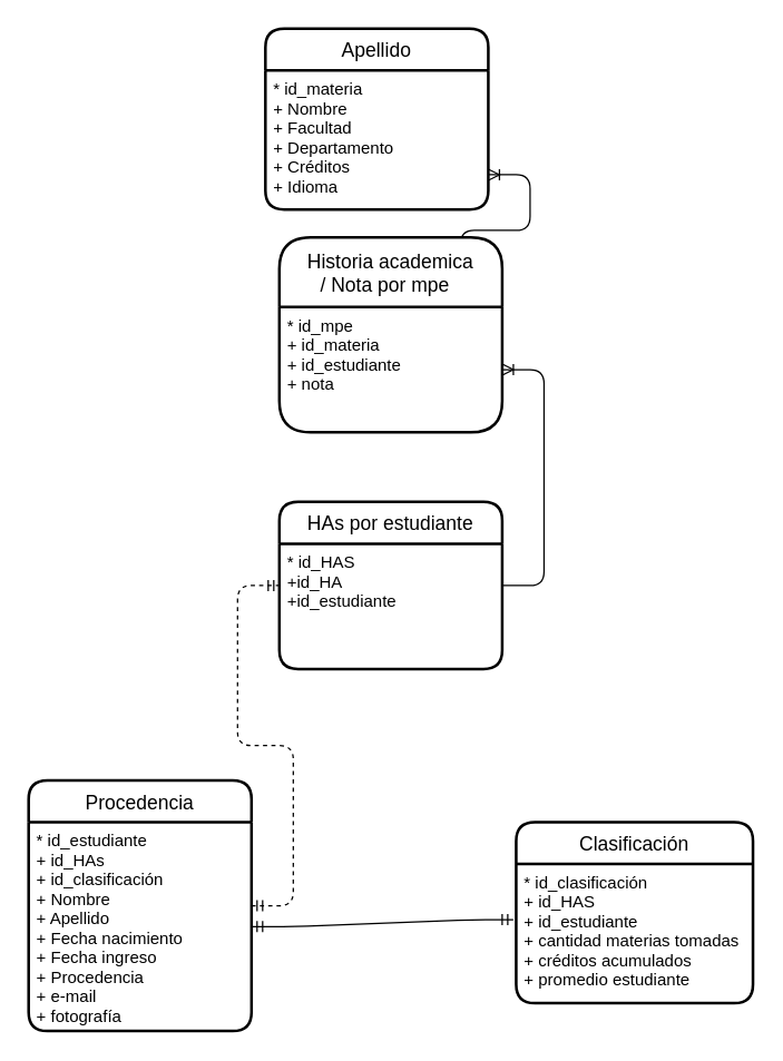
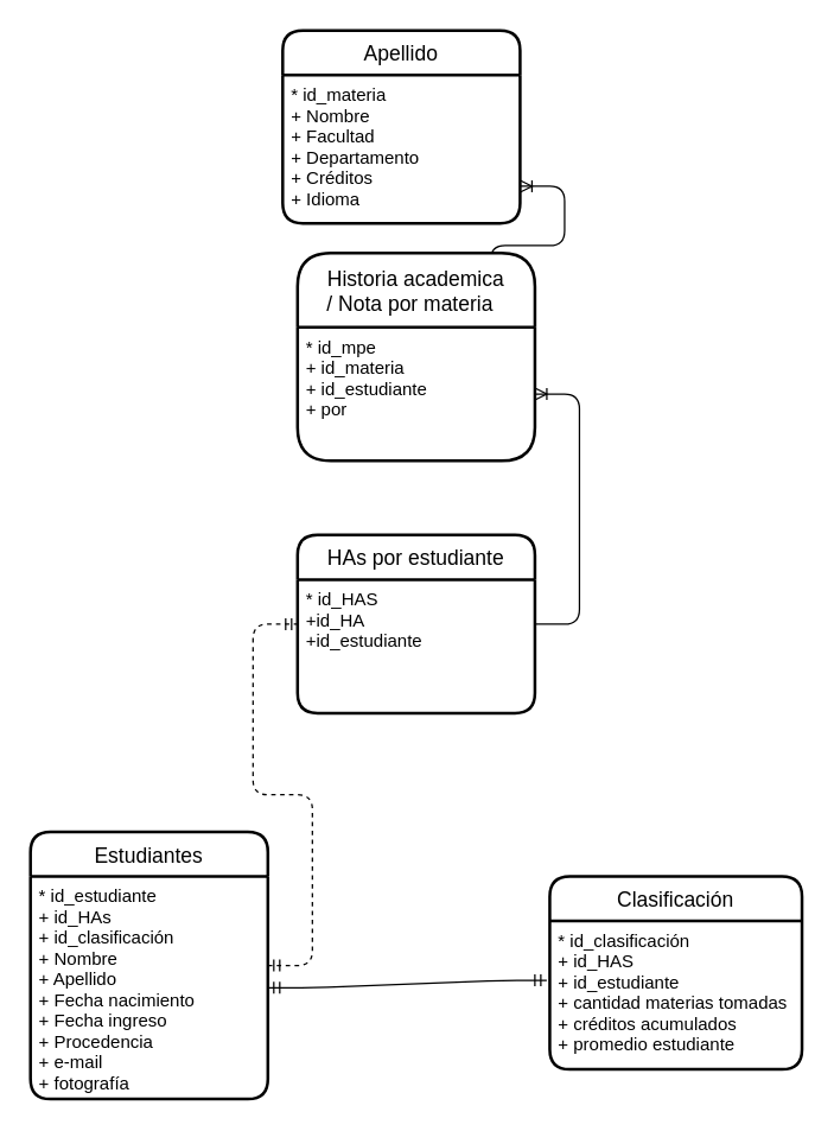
  <mxCell id="0" />
  <mxCell id="1" parent="0" />
  <mxCell id="2" value="Apellido" style="swimlane;childLayout=stackLayout;horizontal=1;startSize=30;horizontalStack=0;rounded=1;fontSize=14;fontStyle=0;strokeWidth=2;resizeParent=0;resizeLast=1;shadow=0;dashed=0;align=center;" parent="1" vertex="1"><mxGeometry x="190" y="20" width="160" height="130" as="geometry" /></mxCell>
  <mxCell id="3" value="* id_materia&#10;+ Nombre&#10;+ Facultad&#10;+ Departamento&#10;+ Créditos&#10;+ Idioma" style="align=left;strokeColor=none;fillColor=none;spacingLeft=4;fontSize=12;verticalAlign=top;resizable=0;rotatable=0;part=1;" parent="2" vertex="1"><mxGeometry y="30" width="160" height="100" as="geometry" /></mxCell>
  <mxCell id="4" value="Clasificación" style="swimlane;childLayout=stackLayout;horizontal=1;startSize=30;horizontalStack=0;rounded=1;fontSize=14;fontStyle=0;strokeWidth=2;resizeParent=0;resizeLast=1;shadow=0;dashed=0;align=center;" parent="1" vertex="1"><mxGeometry x="370" y="590" width="170" height="130" as="geometry" /></mxCell>
  <mxCell id="5" value="* id_clasificación&#10;+ id_HAS&#10;+ id_estudiante&#10;+ cantidad materias tomadas&#10;+ créditos acumulados&#10;+ promedio estudiante" style="align=left;strokeColor=none;fillColor=none;spacingLeft=4;fontSize=12;verticalAlign=top;resizable=0;rotatable=0;part=1;" parent="4" vertex="1"><mxGeometry y="30" width="170" height="100" as="geometry" /></mxCell>
- <mxCell id="6" value="Procedencia" style="swimlane;childLayout=stackLayout;horizontal=1;startSize=30;horizontalStack=0;rounded=1;fontSize=14;fontStyle=0;strokeWidth=2;resizeParent=0;resizeLast=1;shadow=0;dashed=0;align=center;" parent="1" vertex="1"><mxGeometry x="20" y="560" width="160" height="180" as="geometry" /></mxCell>
+ <mxCell id="6" value="Estudiantes" style="swimlane;childLayout=stackLayout;horizontal=1;startSize=30;horizontalStack=0;rounded=1;fontSize=14;fontStyle=0;strokeWidth=2;resizeParent=0;resizeLast=1;shadow=0;dashed=0;align=center;" parent="1" vertex="1"><mxGeometry x="20" y="560" width="160" height="180" as="geometry" /></mxCell>
  <mxCell id="7" value="* id_estudiante&#10;+ id_HAs&#10;+ id_clasificación&#10;+ Nombre&#10;+ Apellido&#10;+ Fecha nacimiento&#10;+ Fecha ingreso&#10;+ Procedencia&#10;+ e-mail&#10;+ fotografía" style="align=left;strokeColor=none;fillColor=none;spacingLeft=4;fontSize=12;verticalAlign=top;resizable=0;rotatable=0;part=1;" parent="6" vertex="1"><mxGeometry y="30" width="160" height="150" as="geometry" /></mxCell>
  <mxCell id="8" value="" style="edgeStyle=entityRelationEdgeStyle;fontSize=12;html=1;endArrow=ERoneToMany;entryX=1;entryY=0.75;entryDx=0;entryDy=0;exitX=1;exitY=0.25;exitDx=0;exitDy=0;" parent="1" source="10" target="3" edge="1"><mxGeometry width="100" height="100" relative="1" as="geometry"><mxPoint x="10" y="435" as="sourcePoint" /><mxPoint x="110" y="335" as="targetPoint" /></mxGeometry></mxCell>
  <mxCell id="9" value="" style="edgeStyle=entityRelationEdgeStyle;fontSize=12;html=1;endArrow=ERmandOne;startArrow=ERmandOne;exitX=-0.012;exitY=0.4;exitDx=0;exitDy=0;exitPerimeter=0;" parent="1" source="5" target="7" edge="1"><mxGeometry width="100" height="100" relative="1" as="geometry"><mxPoint x="-100" y="745" as="sourcePoint" /><mxPoint x="0" y="645" as="targetPoint" /></mxGeometry></mxCell>
- <mxCell id="10" value="Historia academica&#10;/ Nota por mpe  " style="swimlane;childLayout=stackLayout;horizontal=1;startSize=50;horizontalStack=0;rounded=1;fontSize=14;fontStyle=0;strokeWidth=2;resizeParent=0;resizeLast=1;shadow=0;dashed=0;align=center;" parent="1" vertex="1"><mxGeometry x="200" y="170" width="160" height="140" as="geometry" /></mxCell>
- <mxCell id="11" value="* id_mpe&#10;+ id_materia&#10;+ id_estudiante&#10;+ nota" style="align=left;strokeColor=none;fillColor=none;spacingLeft=4;fontSize=12;verticalAlign=top;resizable=0;rotatable=0;part=1;" parent="10" vertex="1"><mxGeometry y="50" width="160" height="90" as="geometry" /></mxCell>
+ <mxCell id="10" value="Historia academica&#10;/ Nota por materia  " style="swimlane;childLayout=stackLayout;horizontal=1;startSize=50;horizontalStack=0;rounded=1;fontSize=14;fontStyle=0;strokeWidth=2;resizeParent=0;resizeLast=1;shadow=0;dashed=0;align=center;" parent="1" vertex="1"><mxGeometry x="200" y="170" width="160" height="140" as="geometry" /></mxCell>
+ <mxCell id="11" value="* id_mpe&#10;+ id_materia&#10;+ id_estudiante&#10;+ por" style="align=left;strokeColor=none;fillColor=none;spacingLeft=4;fontSize=12;verticalAlign=top;resizable=0;rotatable=0;part=1;" parent="10" vertex="1"><mxGeometry y="50" width="160" height="90" as="geometry" /></mxCell>
  <mxCell id="12" value="HAs por estudiante" style="swimlane;childLayout=stackLayout;horizontal=1;startSize=30;horizontalStack=0;rounded=1;fontSize=14;fontStyle=0;strokeWidth=2;resizeParent=0;resizeLast=1;shadow=0;dashed=0;align=center;" vertex="1" parent="1"><mxGeometry x="200" y="360" width="160" height="120" as="geometry" /></mxCell>
  <mxCell id="13" value="* id_HAS&#10;+id_HA&#10;+id_estudiante" style="align=left;strokeColor=none;fillColor=none;spacingLeft=4;fontSize=12;verticalAlign=top;resizable=0;rotatable=0;part=1;" vertex="1" parent="12"><mxGeometry y="30" width="160" height="90" as="geometry" /></mxCell>
  <mxCell id="14" value="" style="edgeStyle=entityRelationEdgeStyle;fontSize=12;html=1;endArrow=ERoneToMany;" edge="1" parent="1" target="11"><mxGeometry width="100" height="100" relative="1" as="geometry"><mxPoint x="360" y="420" as="sourcePoint" /><mxPoint x="130" y="340" as="targetPoint" /></mxGeometry></mxCell>
  <mxCell id="15" value="" style="edgeStyle=entityRelationEdgeStyle;fontSize=12;html=1;endArrow=ERmandOne;startArrow=ERmandOne;entryX=0;entryY=0.5;entryDx=0;entryDy=0;dashed=1;" edge="1" parent="1" source="6" target="12"><mxGeometry width="100" height="100" relative="1" as="geometry"><mxPoint x="0" y="520" as="sourcePoint" /><mxPoint x="100" y="420" as="targetPoint" /></mxGeometry></mxCell>
